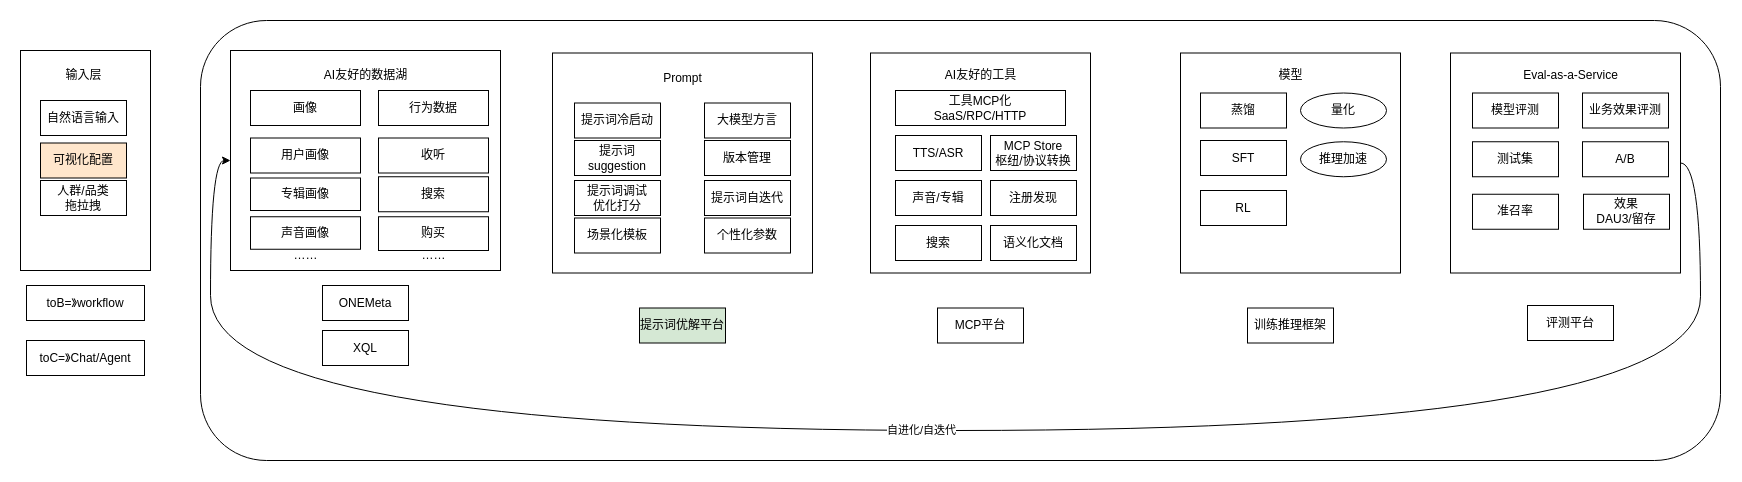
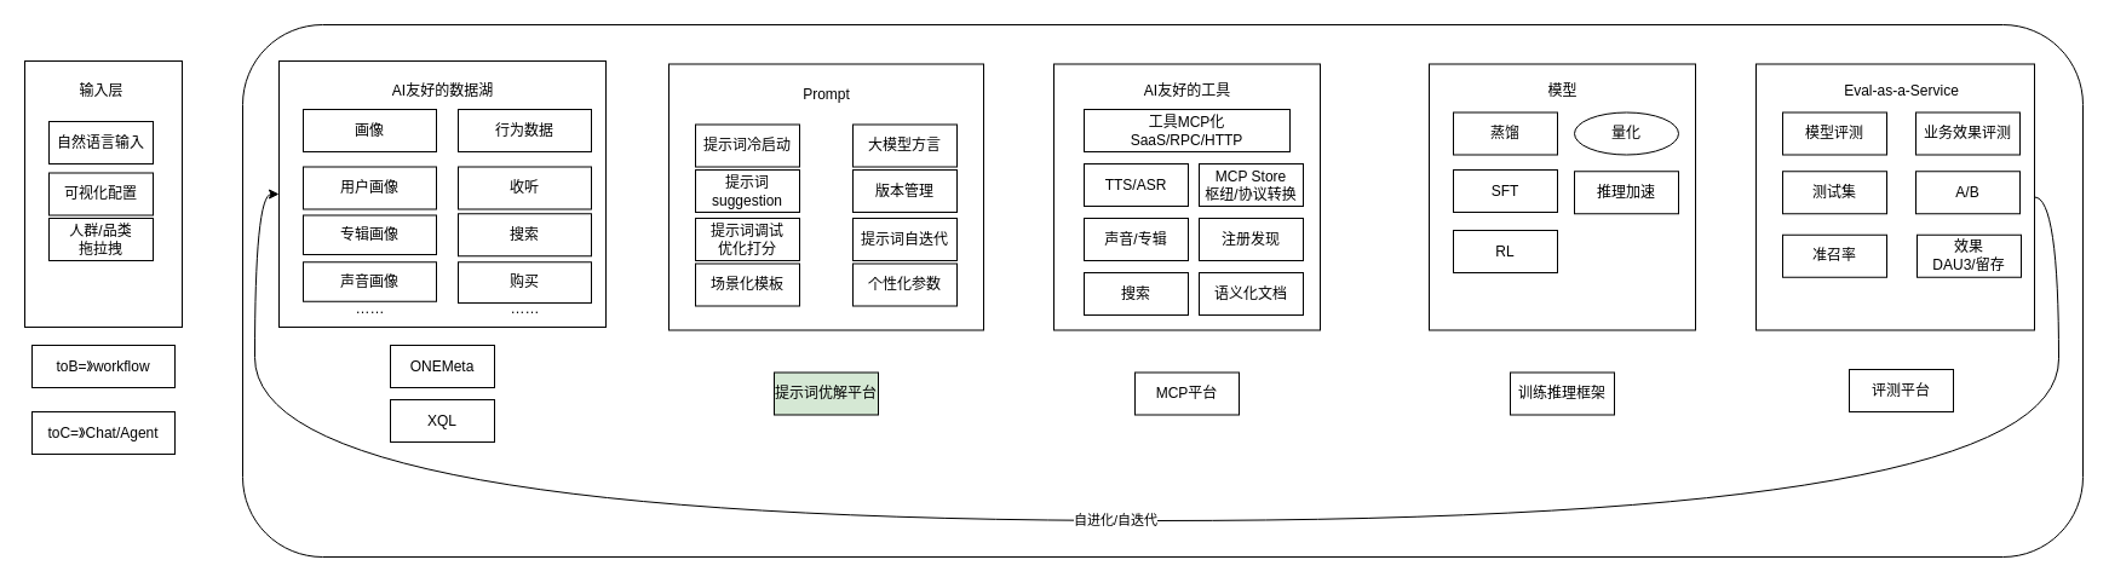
  <mxCell id="0" />
  <mxCell id="1" parent="0" />
  <mxCell id="2" value="" style="rounded=1;whiteSpace=wrap;html=1;" vertex="1" parent="1"><mxGeometry x="200" y="20" width="1520" height="440" as="geometry" /></mxCell>
  <mxCell id="3" value="" style="rounded=0;whiteSpace=wrap;html=1;" vertex="1" parent="1"><mxGeometry x="870" y="52.5" width="220" height="220" as="geometry" /></mxCell>
  <mxCell id="4" value="" style="rounded=0;whiteSpace=wrap;html=1;" vertex="1" parent="1"><mxGeometry x="230" y="50" width="270" height="220" as="geometry" /></mxCell>
  <mxCell id="5" value="" style="rounded=0;whiteSpace=wrap;html=1;" vertex="1" parent="1"><mxGeometry x="20" y="50" width="130" height="220" as="geometry" /></mxCell>
  <mxCell id="6" value="输入层" style="text;html=1;align=center;verticalAlign=middle;resizable=0;points=[];autosize=1;strokeColor=none;fillColor=none;" vertex="1" parent="1"><mxGeometry x="53" y="60" width="60" height="30" as="geometry" /></mxCell>
  <mxCell id="7" value="自然语言输入" style="rounded=0;whiteSpace=wrap;html=1;" vertex="1" parent="1"><mxGeometry x="40" y="100" width="86" height="35" as="geometry" /></mxCell>
- <mxCell id="8" value="可视化配置" style="rounded=0;whiteSpace=wrap;html=1;fillColor=#ffe6cc;" vertex="1" parent="1"><mxGeometry x="40" y="142.5" width="86" height="35" as="geometry" /></mxCell>
+ <mxCell id="8" value="可视化配置" style="rounded=0;whiteSpace=wrap;html=1;" vertex="1" parent="1"><mxGeometry x="40" y="142.5" width="86" height="35" as="geometry" /></mxCell>
  <mxCell id="9" value="" style="rounded=0;whiteSpace=wrap;html=1;" vertex="1" parent="1"><mxGeometry x="552" y="52.5" width="260" height="220" as="geometry" /></mxCell>
  <mxCell id="10" value="Prompt" style="text;html=1;align=center;verticalAlign=middle;resizable=0;points=[];autosize=1;strokeColor=none;fillColor=none;" vertex="1" parent="1"><mxGeometry x="652" y="62.5" width="60" height="30" as="geometry" /></mxCell>
  <mxCell id="11" value="提示词冷启动" style="rounded=0;whiteSpace=wrap;html=1;" vertex="1" parent="1"><mxGeometry x="574" y="102.5" width="86" height="35" as="geometry" /></mxCell>
  <mxCell id="12" value="提示词suggestion" style="rounded=0;whiteSpace=wrap;html=1;" vertex="1" parent="1"><mxGeometry x="574" y="140" width="86" height="35" as="geometry" /></mxCell>
  <mxCell id="13" value="大模型方言" style="rounded=0;whiteSpace=wrap;html=1;" vertex="1" parent="1"><mxGeometry x="704" y="102.5" width="86" height="35" as="geometry" /></mxCell>
  <mxCell id="14" value="版本管理" style="rounded=0;whiteSpace=wrap;html=1;" vertex="1" parent="1"><mxGeometry x="704" y="140" width="86" height="35" as="geometry" /></mxCell>
  <mxCell id="15" value="人群/品类&lt;br&gt;拖拉拽" style="rounded=0;whiteSpace=wrap;html=1;" vertex="1" parent="1"><mxGeometry x="40" y="180" width="86" height="35" as="geometry" /></mxCell>
  <mxCell id="16" value="提示词调试&lt;div&gt;优化打分&lt;/div&gt;" style="rounded=0;whiteSpace=wrap;html=1;" vertex="1" parent="1"><mxGeometry x="574" y="180" width="86" height="35" as="geometry" /></mxCell>
  <mxCell id="17" value="提示词自迭代" style="rounded=0;whiteSpace=wrap;html=1;" vertex="1" parent="1"><mxGeometry x="704" y="180" width="86" height="35" as="geometry" /></mxCell>
  <mxCell id="18" value="场景化模板" style="rounded=0;whiteSpace=wrap;html=1;" vertex="1" parent="1"><mxGeometry x="574" y="217.5" width="86" height="35" as="geometry" /></mxCell>
  <mxCell id="19" value="个性化参数" style="rounded=0;whiteSpace=wrap;html=1;" vertex="1" parent="1"><mxGeometry x="704" y="217.5" width="86" height="35" as="geometry" /></mxCell>
  <mxCell id="20" value="提示词优解平台" style="rounded=0;whiteSpace=wrap;html=1;fillColor=#d5e8d4;" vertex="1" parent="1"><mxGeometry x="639" y="307.5" width="86" height="35" as="geometry" /></mxCell>
  <mxCell id="21" value="AI友好的数据湖" style="text;html=1;align=center;verticalAlign=middle;resizable=0;points=[];autosize=1;strokeColor=none;fillColor=none;" vertex="1" parent="1"><mxGeometry x="310" y="60" width="110" height="30" as="geometry" /></mxCell>
  <mxCell id="22" value="toB=》workflow" style="rounded=0;whiteSpace=wrap;html=1;" vertex="1" parent="1"><mxGeometry x="26" y="285" width="118" height="35" as="geometry" /></mxCell>
  <mxCell id="23" value="toC=》Chat/Agent" style="rounded=0;whiteSpace=wrap;html=1;" vertex="1" parent="1"><mxGeometry x="26" y="340" width="118" height="35" as="geometry" /></mxCell>
  <mxCell id="24" value="ONEMeta" style="rounded=0;whiteSpace=wrap;html=1;" vertex="1" parent="1"><mxGeometry x="322" y="285" width="86" height="35" as="geometry" /></mxCell>
  <mxCell id="25" value="XQL" style="rounded=0;whiteSpace=wrap;html=1;" vertex="1" parent="1"><mxGeometry x="322" y="330" width="86" height="35" as="geometry" /></mxCell>
  <mxCell id="26" value="AI友好的工具" style="text;html=1;align=center;verticalAlign=middle;resizable=0;points=[];autosize=1;strokeColor=none;fillColor=none;" vertex="1" parent="1"><mxGeometry x="935" y="60" width="90" height="30" as="geometry" /></mxCell>
  <mxCell id="27" value="工具MCP化&lt;div&gt;SaaS/RPC/HTTP&lt;/div&gt;" style="rounded=0;whiteSpace=wrap;html=1;" vertex="1" parent="1"><mxGeometry x="895" y="90" width="170" height="35" as="geometry" /></mxCell>
  <mxCell id="28" value="TTS/ASR" style="rounded=0;whiteSpace=wrap;html=1;" vertex="1" parent="1"><mxGeometry x="895" y="135" width="86" height="35" as="geometry" /></mxCell>
  <mxCell id="29" value="声音/专辑" style="rounded=0;whiteSpace=wrap;html=1;" vertex="1" parent="1"><mxGeometry x="895" y="180" width="86" height="35" as="geometry" /></mxCell>
  <mxCell id="30" value="搜索" style="rounded=0;whiteSpace=wrap;html=1;" vertex="1" parent="1"><mxGeometry x="895" y="225" width="86" height="35" as="geometry" /></mxCell>
  <mxCell id="31" value="" style="rounded=0;whiteSpace=wrap;html=1;" vertex="1" parent="1"><mxGeometry x="1180" y="52.5" width="220" height="220" as="geometry" /></mxCell>
  <mxCell id="32" value="模型" style="text;html=1;align=center;verticalAlign=middle;resizable=0;points=[];autosize=1;strokeColor=none;fillColor=none;" vertex="1" parent="1"><mxGeometry x="1265" y="60" width="50" height="30" as="geometry" /></mxCell>
  <mxCell id="33" value="画像" style="rounded=0;whiteSpace=wrap;html=1;" vertex="1" parent="1"><mxGeometry x="250" y="90" width="110" height="35" as="geometry" /></mxCell>
  <mxCell id="34" value="行为数据" style="rounded=0;whiteSpace=wrap;html=1;" vertex="1" parent="1"><mxGeometry x="378" y="90" width="110" height="35" as="geometry" /></mxCell>
  <mxCell id="35" value="用户画像" style="rounded=0;whiteSpace=wrap;html=1;" vertex="1" parent="1"><mxGeometry x="250" y="137.5" width="110" height="35" as="geometry" /></mxCell>
  <mxCell id="36" value="专辑画像" style="rounded=0;whiteSpace=wrap;html=1;" vertex="1" parent="1"><mxGeometry x="250" y="177.5" width="110" height="32.5" as="geometry" /></mxCell>
  <mxCell id="37" value="……" style="text;html=1;align=center;verticalAlign=middle;resizable=0;points=[];autosize=1;strokeColor=none;fillColor=none;" vertex="1" parent="1"><mxGeometry x="280" y="240" width="50" height="30" as="geometry" /></mxCell>
  <mxCell id="38" value="声音画像" style="rounded=0;whiteSpace=wrap;html=1;" vertex="1" parent="1"><mxGeometry x="250" y="216.25" width="110" height="32.5" as="geometry" /></mxCell>
  <mxCell id="39" value="收听" style="rounded=0;whiteSpace=wrap;html=1;" vertex="1" parent="1"><mxGeometry x="378" y="137.5" width="110" height="35" as="geometry" /></mxCell>
  <mxCell id="40" value="搜索" style="rounded=0;whiteSpace=wrap;html=1;" vertex="1" parent="1"><mxGeometry x="378" y="176.25" width="110" height="35" as="geometry" /></mxCell>
  <mxCell id="41" value="购买" style="rounded=0;whiteSpace=wrap;html=1;" vertex="1" parent="1"><mxGeometry x="378" y="216.25" width="110" height="33.75" as="geometry" /></mxCell>
  <mxCell id="42" value="……" style="text;html=1;align=center;verticalAlign=middle;resizable=0;points=[];autosize=1;strokeColor=none;fillColor=none;" vertex="1" parent="1"><mxGeometry x="408" y="240" width="50" height="30" as="geometry" /></mxCell>
  <mxCell id="43" value="蒸馏" style="rounded=0;whiteSpace=wrap;html=1;" vertex="1" parent="1"><mxGeometry x="1200" y="92.5" width="86" height="35" as="geometry" /></mxCell>
  <mxCell id="44" value="SFT" style="rounded=0;whiteSpace=wrap;html=1;" vertex="1" parent="1"><mxGeometry x="1200" y="140" width="86" height="35" as="geometry" /></mxCell>
  <mxCell id="45" value="RL" style="rounded=0;whiteSpace=wrap;html=1;" vertex="1" parent="1"><mxGeometry x="1200" y="190" width="86" height="35" as="geometry" /></mxCell>
  <mxCell id="46" value="量化" style="ellipse;whiteSpace=wrap;html=1;" vertex="1" parent="1"><mxGeometry x="1300" y="92.5" width="86" height="35" as="geometry" /></mxCell>
- <mxCell id="47" value="推理加速" style="ellipse;whiteSpace=wrap;html=1;" vertex="1" parent="1"><mxGeometry x="1300" y="141.25" width="86" height="35" as="geometry" /></mxCell>
+ <mxCell id="47" value="推理加速" style="rounded=0;whiteSpace=wrap;html=1;" vertex="1" parent="1"><mxGeometry x="1300" y="141.25" width="86" height="35" as="geometry" /></mxCell>
  <mxCell id="48" value="MCP Store&lt;div&gt;枢纽/协议转换&lt;/div&gt;" style="rounded=0;whiteSpace=wrap;html=1;" vertex="1" parent="1"><mxGeometry x="990" y="135" width="86" height="35" as="geometry" /></mxCell>
  <mxCell id="49" value="注册发现" style="rounded=0;whiteSpace=wrap;html=1;" vertex="1" parent="1"><mxGeometry x="990" y="180" width="86" height="35" as="geometry" /></mxCell>
  <mxCell id="50" value="语义化文档" style="rounded=0;whiteSpace=wrap;html=1;" vertex="1" parent="1"><mxGeometry x="990" y="225" width="86" height="35" as="geometry" /></mxCell>
  <mxCell id="51" value="MCP平台" style="rounded=0;whiteSpace=wrap;html=1;" vertex="1" parent="1"><mxGeometry x="937" y="307.5" width="86" height="35" as="geometry" /></mxCell>
  <mxCell id="52" value="训练推理框架" style="rounded=0;whiteSpace=wrap;html=1;" vertex="1" parent="1"><mxGeometry x="1247" y="307.5" width="86" height="35" as="geometry" /></mxCell>
  <mxCell id="53" style="edgeStyle=orthogonalEdgeStyle;rounded=0;orthogonalLoop=1;jettySize=auto;html=1;exitX=1;exitY=0.5;exitDx=0;exitDy=0;entryX=0;entryY=0.5;entryDx=0;entryDy=0;curved=1;" edge="1" parent="1" source="55" target="4"><mxGeometry relative="1" as="geometry"><Array as="points"><mxPoint x="1700" y="163" /><mxPoint x="1700" y="430" /><mxPoint x="210" y="430" /><mxPoint x="210" y="160" /></Array></mxGeometry></mxCell>
  <mxCell id="54" value="自进化/自迭代" style="edgeLabel;html=1;align=center;verticalAlign=middle;resizable=0;points=[];" vertex="1" connectable="0" parent="53"><mxGeometry x="0.032" y="-1" relative="1" as="geometry"><mxPoint as="offset" /></mxGeometry></mxCell>
  <mxCell id="55" value="" style="rounded=0;whiteSpace=wrap;html=1;" vertex="1" parent="1"><mxGeometry x="1450" y="52.5" width="230" height="220" as="geometry" /></mxCell>
  <mxCell id="56" value="Eval-as-a-Service" style="text;html=1;align=center;verticalAlign=middle;resizable=0;points=[];autosize=1;strokeColor=none;fillColor=none;" vertex="1" parent="1"><mxGeometry x="1510" y="60" width="120" height="30" as="geometry" /></mxCell>
  <mxCell id="57" value="测试集" style="rounded=0;whiteSpace=wrap;html=1;" vertex="1" parent="1"><mxGeometry x="1472" y="141.25" width="86" height="35" as="geometry" /></mxCell>
  <mxCell id="58" value="A/B" style="rounded=0;whiteSpace=wrap;html=1;" vertex="1" parent="1"><mxGeometry x="1582" y="141.25" width="86" height="35" as="geometry" /></mxCell>
  <mxCell id="59" value="效果&lt;div&gt;DAU3/留存&lt;/div&gt;" style="rounded=0;whiteSpace=wrap;html=1;" vertex="1" parent="1"><mxGeometry x="1583" y="193.75" width="86" height="35" as="geometry" /></mxCell>
  <mxCell id="60" value="准召率" style="rounded=0;whiteSpace=wrap;html=1;" vertex="1" parent="1"><mxGeometry x="1472" y="193.75" width="86" height="35" as="geometry" /></mxCell>
  <mxCell id="61" value="模型评测" style="rounded=0;whiteSpace=wrap;html=1;" vertex="1" parent="1"><mxGeometry x="1472" y="92.5" width="86" height="35" as="geometry" /></mxCell>
  <mxCell id="62" value="业务效果评测" style="rounded=0;whiteSpace=wrap;html=1;" vertex="1" parent="1"><mxGeometry x="1582" y="92.5" width="86" height="35" as="geometry" /></mxCell>
  <mxCell id="63" value="评测平台" style="rounded=0;whiteSpace=wrap;html=1;" vertex="1" parent="1"><mxGeometry x="1527" y="305" width="86" height="35" as="geometry" /></mxCell>
